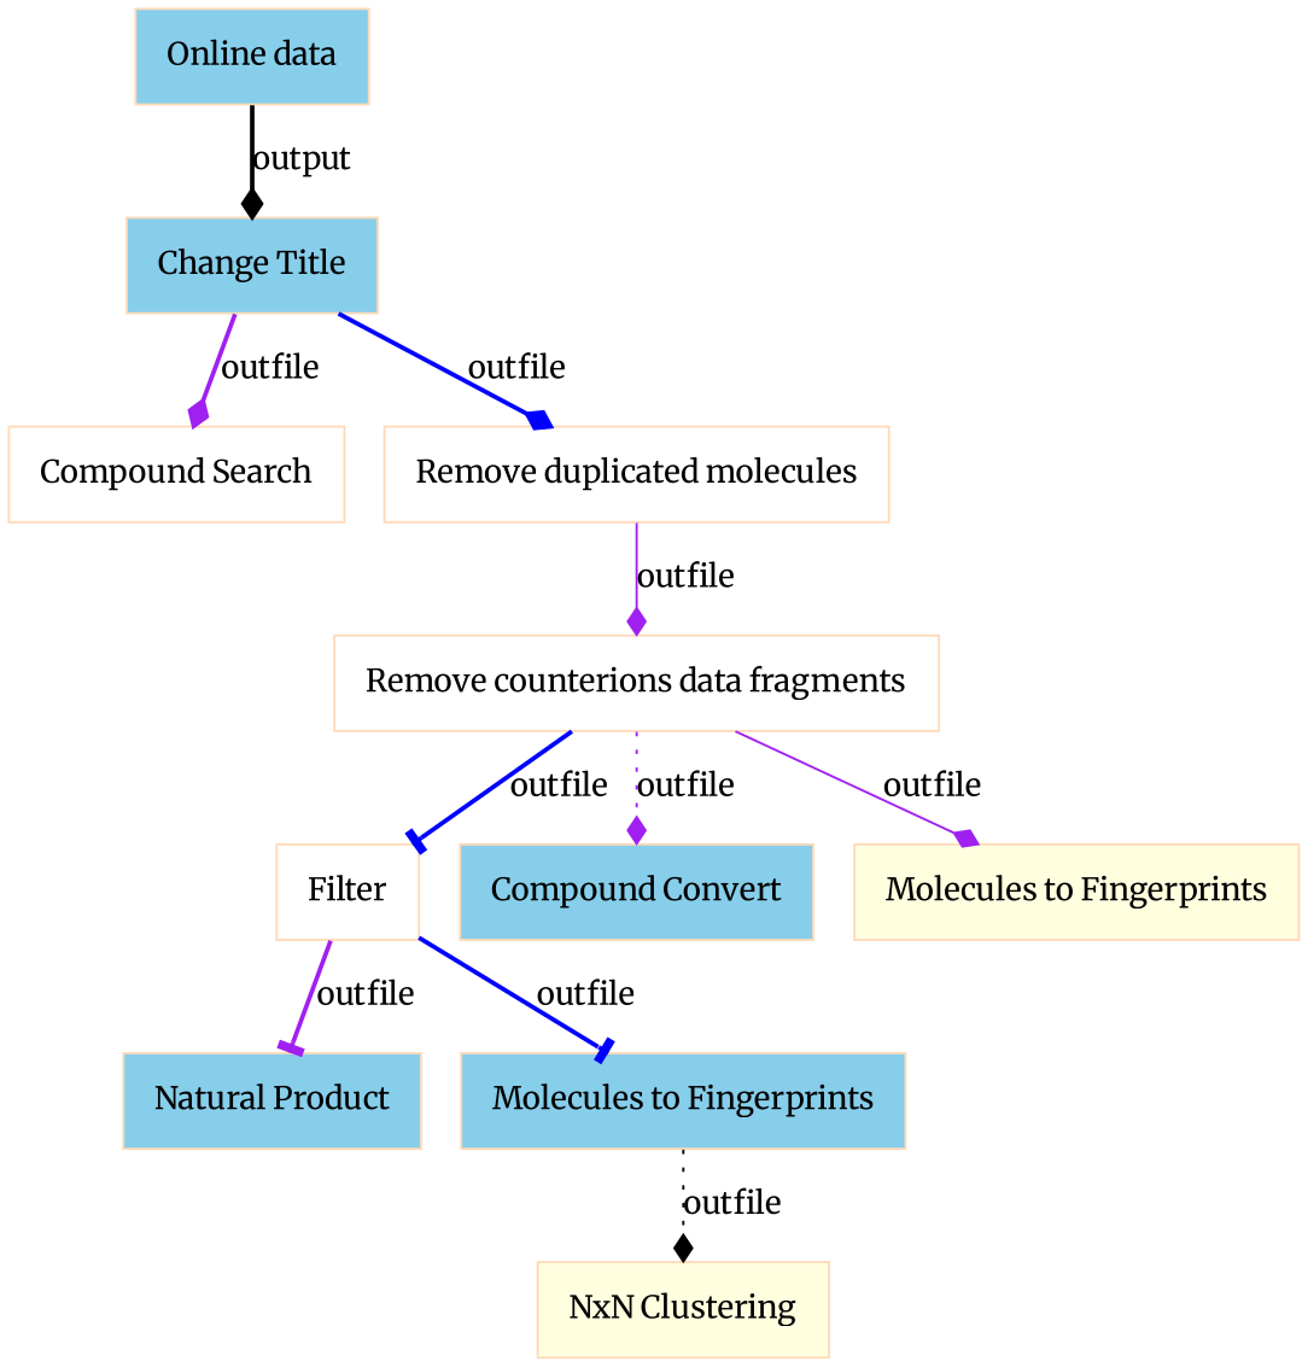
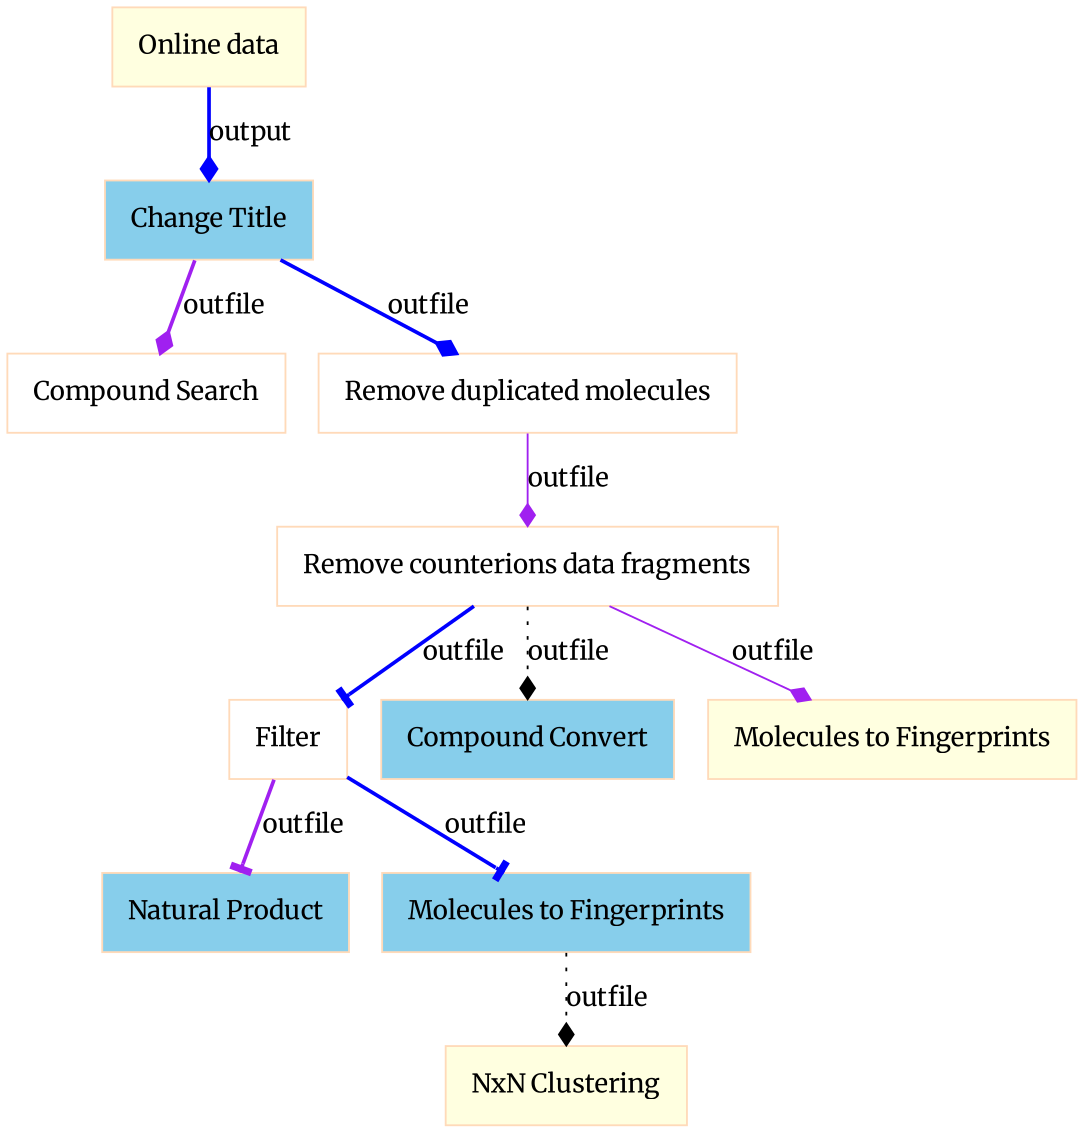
  digraph {
    fontname=Merriweather
    node [color=peachpuff fillcolor=skyblue fontname=Merriweather margin="0.2,0.2" shape=box style=filled]
    edge [arrowhead=diamond color=purple fontname=Merriweather style=bold]
    n1 [fillcolor=white label="Compound Search"]
    n2 [label="Change Title"]
    n3 [fillcolor=white label="Remove duplicated molecules"]
    n4 [fillcolor=white label="Remove counterions data fragments"]
    n5 [fillcolor=white label=Filter]
    n6 [label="Compound Convert"]
    n7 [fillcolor=lightyellow label="Molecules to Fingerprints"]
    n8 [label="Natural Product"]
    n9 [label="Molecules to Fingerprints"]
-   n10 [label="Online data"]
+   n10 [fillcolor=lightyellow label="Online data"]
    n11 [fillcolor=lightyellow label="NxN Clustering"]
    n2 -> n1 [label=outfile]
    n2 -> n3 [color=blue label=outfile]
    n3 -> n4 [label=outfile style=solid]
    n4 -> n5 [arrowhead=tee color=blue label=outfile]
-   n4 -> n6 [label=outfile style=dotted]
+   n4 -> n6 [color=black label=outfile style=dotted]
    n4 -> n7 [label=outfile style=solid]
    n5 -> n8 [arrowhead=tee label=outfile]
    n5 -> n9 [arrowhead=tee color=blue label=outfile]
    n9 -> n11 [color=black label=outfile style=dotted]
-   n10 -> n2 [color=black label=output]
+   n10 -> n2 [color=blue label=output]
  }
